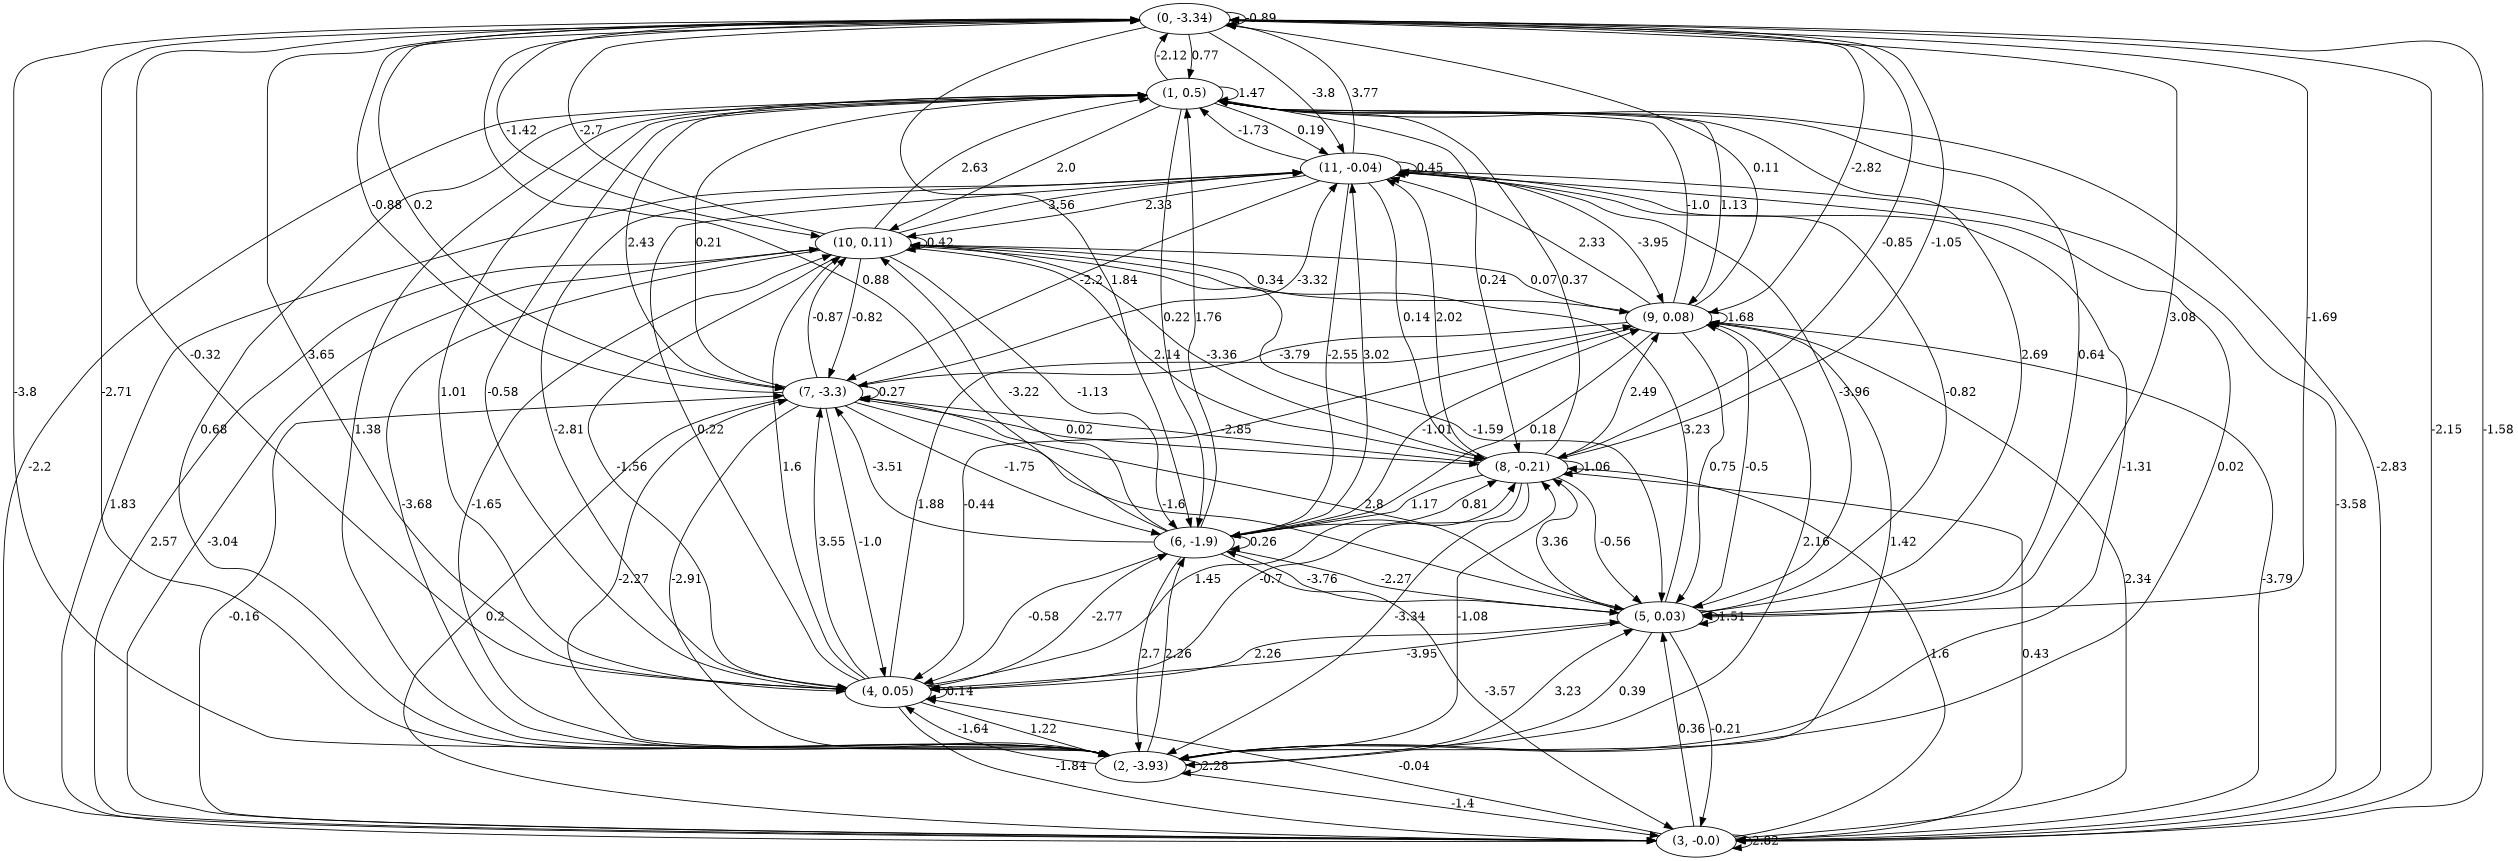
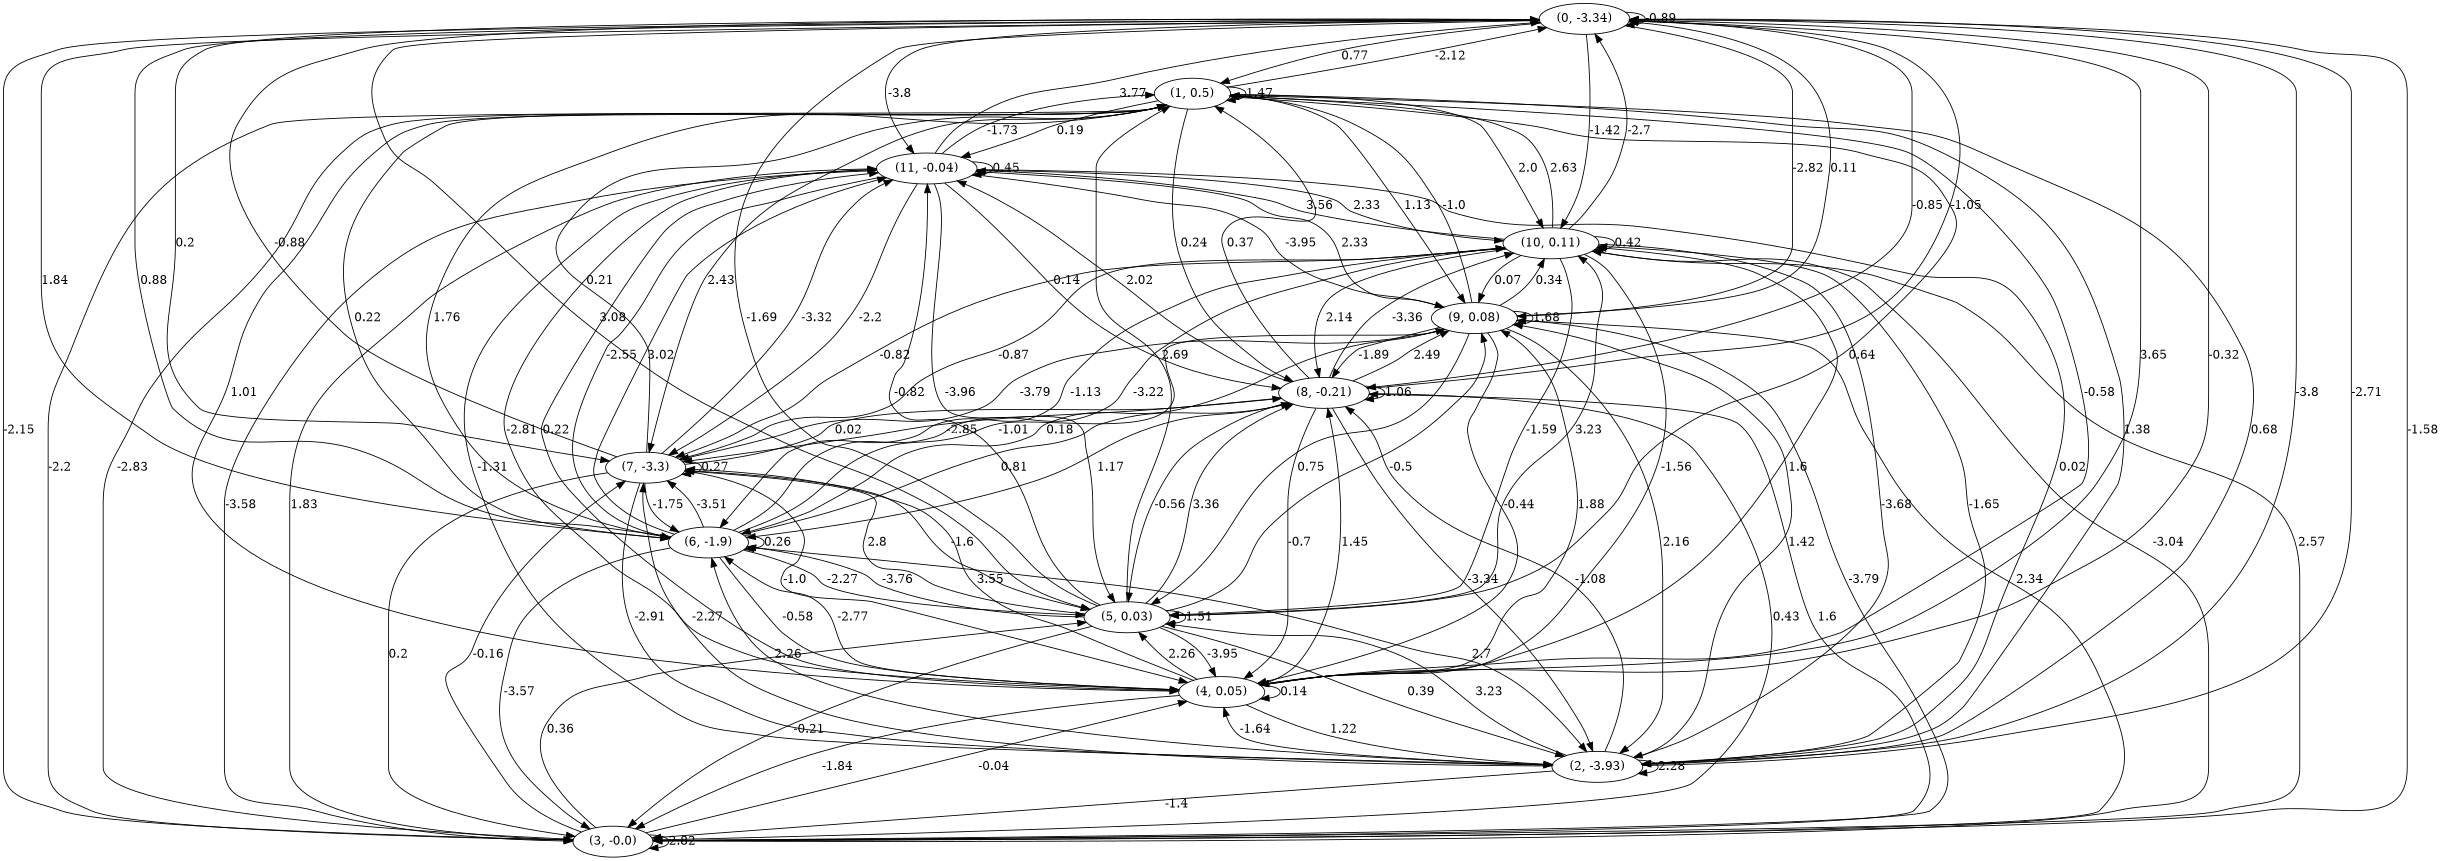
  digraph {
    n1 [label="(0, -3.34)"]
    n2 [label="(1, 0.5)"]
    n3 [label="(2, -3.93)"]
    n4 [label="(3, -0.0)"]
    n5 [label="(4, 0.05)"]
    n6 [label="(5, 0.03)"]
    n7 [label="(6, -1.9)"]
    n8 [label="(7, -3.3)"]
    n9 [label="(8, -0.21)"]
    n10 [label="(9, 0.08)"]
    n11 [label="(10, 0.11)"]
    n12 [label="(11, -0.04)"]
    n1 -> n1 [label=-0.89]
    n1 -> n2 [label=0.77]
    n1 -> n3 [label=-3.8]
    n1 -> n4 [label=-2.15]
    n1 -> n5 [label=3.65]
    n1 -> n6 [label=3.08]
    n1 -> n7 [label=1.84]
    n1 -> n8 [label=0.2]
    n1 -> n9 [label=-0.85]
    n1 -> n10 [label=-2.82]
    n1 -> n11 [label=-1.42]
    n1 -> n12 [label=-3.8]
    n2 -> n1 [label=-2.12]
    n2 -> n2 [label=1.47]
    n2 -> n3 [label=1.38]
    n2 -> n4 [label=-2.2]
    n2 -> n5 [label=1.01]
    n2 -> n6 [label=0.64]
    n2 -> n7 [label=0.22]
    n2 -> n8 [label=2.43]
    n2 -> n9 [label=0.24]
    n2 -> n10 [label=1.13]
    n2 -> n11 [label=2.0]
    n2 -> n12 [label=0.19]
    n3 -> n1 [label=-2.71]
    n3 -> n2 [label=0.68]
    n3 -> n3 [label=2.28]
    n3 -> n4 [label=-1.4]
    n3 -> n5 [label=-1.64]
    n3 -> n6 [label=3.23]
    n3 -> n7 [label=2.26]
    n3 -> n8 [label=-2.27]
    n3 -> n9 [label=-1.08]
    n3 -> n10 [label=1.42]
    n3 -> n11 [label=-1.65]
    n3 -> n12 [label=-1.31]
    n4 -> n1 [label=-1.58]
    n4 -> n2 [label=-2.83]
    n4 -> n4 [label=2.82]
    n4 -> n5 [label=-0.04]
    n4 -> n6 [label=0.36]
    n4 -> n8 [label=-0.16]
    n4 -> n9 [label=1.6]
    n4 -> n10 [label=2.34]
    n4 -> n11 [label=2.57]
    n4 -> n12 [label=1.83]
    n5 -> n1 [label=-0.32]
    n5 -> n2 [label=-0.58]
    n5 -> n3 [label=1.22]
    n5 -> n4 [label=-1.84]
    n5 -> n5 [label=0.14]
    n5 -> n6 [label=2.26]
    n5 -> n7 [label=-2.77]
    n5 -> n8 [label=3.55]
    n5 -> n9 [label=1.45]
    n5 -> n10 [label=1.88]
    n5 -> n11 [label=1.6]
    n5 -> n12 [label=0.22]
    n6 -> n1 [label=-1.69]
    n6 -> n2 [label=2.69]
    n6 -> n3 [label=0.39]
    n6 -> n4 [label=-0.21]
    n6 -> n5 [label=-3.95]
    n6 -> n6 [label=1.51]
    n6 -> n7 [label=-3.76]
    n6 -> n8 [label=2.8]
    n6 -> n9 [label=3.36]
    n6 -> n10 [label=-0.5]
    n6 -> n11 [label=3.23]
    n6 -> n12 [label=-0.82]
    n7 -> n1 [label=0.88]
    n7 -> n2 [label=1.76]
    n7 -> n3 [label=2.7]
    n7 -> n4 [label=-3.57]
    n7 -> n5 [label=-0.58]
    n7 -> n6 [label=-2.27]
    n7 -> n7 [label=0.26]
    n7 -> n8 [label=-3.51]
    n7 -> n9 [label=0.81]
    n7 -> n10 [label=-1.01]
    n7 -> n11 [label=-3.22]
    n7 -> n12 [label=3.02]
    n8 -> n1 [label=-0.88]
    n8 -> n2 [label=0.21]
    n8 -> n3 [label=-2.91]
    n8 -> n4 [label=0.2]
    n8 -> n5 [label=-1.0]
    n8 -> n6 [label=-1.6]
    n8 -> n7 [label=-1.75]
    n8 -> n8 [label=0.27]
    n8 -> n9 [label=0.02]
    n8 -> n11 [label=-0.87]
    n8 -> n12 [label=-3.32]
    n9 -> n1 [label=-1.05]
    n9 -> n2 [label=0.37]
    n9 -> n3 [label=-3.34]
    n9 -> n4 [label=0.43]
    n9 -> n5 [label=-0.7]
    n9 -> n6 [label=-0.56]
    n9 -> n7 [label=1.17]
    n9 -> n8 [label=-2.85]
    n9 -> n9 [label=1.06]
    n9 -> n10 [label=2.49]
    n9 -> n11 [label=-3.36]
    n9 -> n12 [label=2.02]
    n10 -> n1 [label=0.11]
    n10 -> n2 [label=-1.0]
    n10 -> n3 [label=2.16]
    n10 -> n4 [label=-3.79]
    n10 -> n5 [label=-0.44]
    n10 -> n6 [label=0.75]
    n10 -> n7 [label=0.18]
    n10 -> n8 [label=-3.79]
+   n10 -> n9 [label=-1.89]
    n10 -> n10 [label=1.68]
    n10 -> n11 [label=0.34]
    n10 -> n12 [label=2.33]
    n11 -> n1 [label=-2.7]
    n11 -> n2 [label=2.63]
    n11 -> n3 [label=-3.68]
    n11 -> n4 [label=-3.04]
    n11 -> n5 [label=-1.56]
    n11 -> n6 [label=-1.59]
    n11 -> n7 [label=-1.13]
    n11 -> n8 [label=-0.82]
    n11 -> n9 [label=2.14]
    n11 -> n10 [label=0.07]
    n11 -> n11 [label=0.42]
    n11 -> n12 [label=3.56]
    n12 -> n1 [label=3.77]
    n12 -> n2 [label=-1.73]
    n12 -> n3 [label=0.02]
    n12 -> n4 [label=-3.58]
    n12 -> n5 [label=-2.81]
    n12 -> n6 [label=-3.96]
    n12 -> n7 [label=-2.55]
    n12 -> n8 [label=-2.2]
    n12 -> n9 [label=0.14]
    n12 -> n10 [label=-3.95]
    n12 -> n11 [label=2.33]
    n12 -> n12 [label=0.45]
  }
